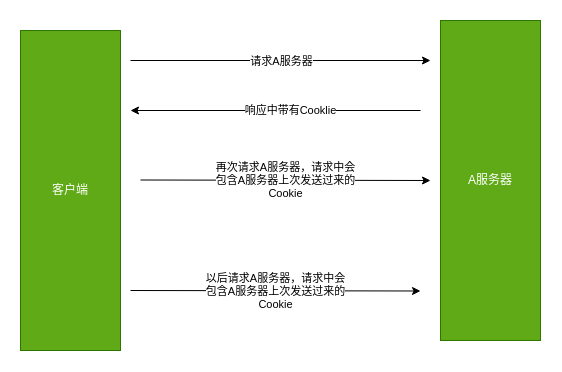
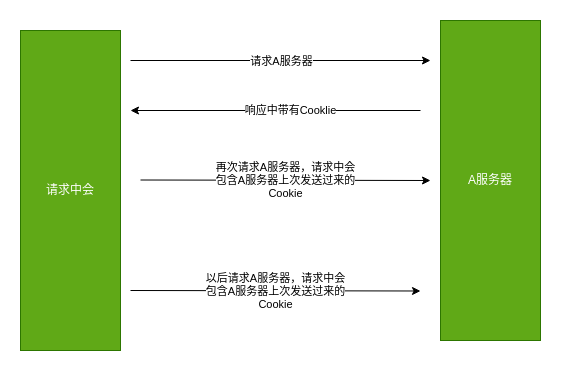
  <mxCell id="0" />
  <mxCell id="1" parent="0" />
- <mxCell id="2" value="客户端" style="rounded=0;whiteSpace=wrap;html=1;fillColor=#60a917;fontColor=#ffffff;strokeColor=#2D7600;" vertex="1" parent="1"><mxGeometry x="20" y="30" width="100" height="320" as="geometry" /></mxCell>
+ <mxCell id="2" value="请求中会" style="rounded=0;whiteSpace=wrap;html=1;fillColor=#60a917;fontColor=#ffffff;strokeColor=#2D7600;" vertex="1" parent="1"><mxGeometry x="20" y="30" width="100" height="320" as="geometry" /></mxCell>
  <mxCell id="3" value="A服务器" style="rounded=0;whiteSpace=wrap;html=1;fillColor=#60a917;fontColor=#ffffff;strokeColor=#2D7600;" vertex="1" parent="1"><mxGeometry x="440" y="20" width="100" height="320" as="geometry" /></mxCell>
  <mxCell id="4" value="" style="endArrow=classic;html=1;" edge="1" parent="1"><mxGeometry relative="1" as="geometry"><mxPoint x="130" y="60" as="sourcePoint" /><mxPoint x="430" y="60" as="targetPoint" /></mxGeometry></mxCell>
  <mxCell id="5" value="请求A服务器" style="edgeLabel;resizable=0;html=1;align=center;verticalAlign=middle;" connectable="0" vertex="1" parent="4"><mxGeometry relative="1" as="geometry" /></mxCell>
  <mxCell id="6" value="响应中带有Cooklie" style="endArrow=classic;html=1;" edge="1" parent="1"><mxGeometry x="-0.103" relative="1" as="geometry"><mxPoint x="420" y="110" as="sourcePoint" /><mxPoint x="130" y="110" as="targetPoint" /><Array as="points"><mxPoint x="290" y="110" /></Array><mxPoint as="offset" /></mxGeometry></mxCell>
  <mxCell id="7" value="" style="endArrow=classic;html=1;" edge="1" parent="1"><mxGeometry relative="1" as="geometry"><mxPoint x="140" y="179.5" as="sourcePoint" /><mxPoint x="430" y="180" as="targetPoint" /></mxGeometry></mxCell>
  <mxCell id="8" value="再次请求A服务器，请求中会&lt;br&gt;包含A服务器上次发送过来的&lt;br&gt;Cookie&lt;br&gt;" style="edgeLabel;resizable=0;html=1;align=center;verticalAlign=middle;" connectable="0" vertex="1" parent="7"><mxGeometry relative="1" as="geometry" /></mxCell>
  <mxCell id="9" value="" style="endArrow=classic;html=1;" edge="1" parent="1"><mxGeometry relative="1" as="geometry"><mxPoint x="130" y="290" as="sourcePoint" /><mxPoint x="420" y="290.5" as="targetPoint" /></mxGeometry></mxCell>
  <mxCell id="10" value="以后请求A服务器，请求中会&lt;br&gt;包含A服务器上次发送过来的&lt;br&gt;Cookie" style="edgeLabel;resizable=0;html=1;align=center;verticalAlign=middle;" connectable="0" vertex="1" parent="9"><mxGeometry relative="1" as="geometry" /></mxCell>
